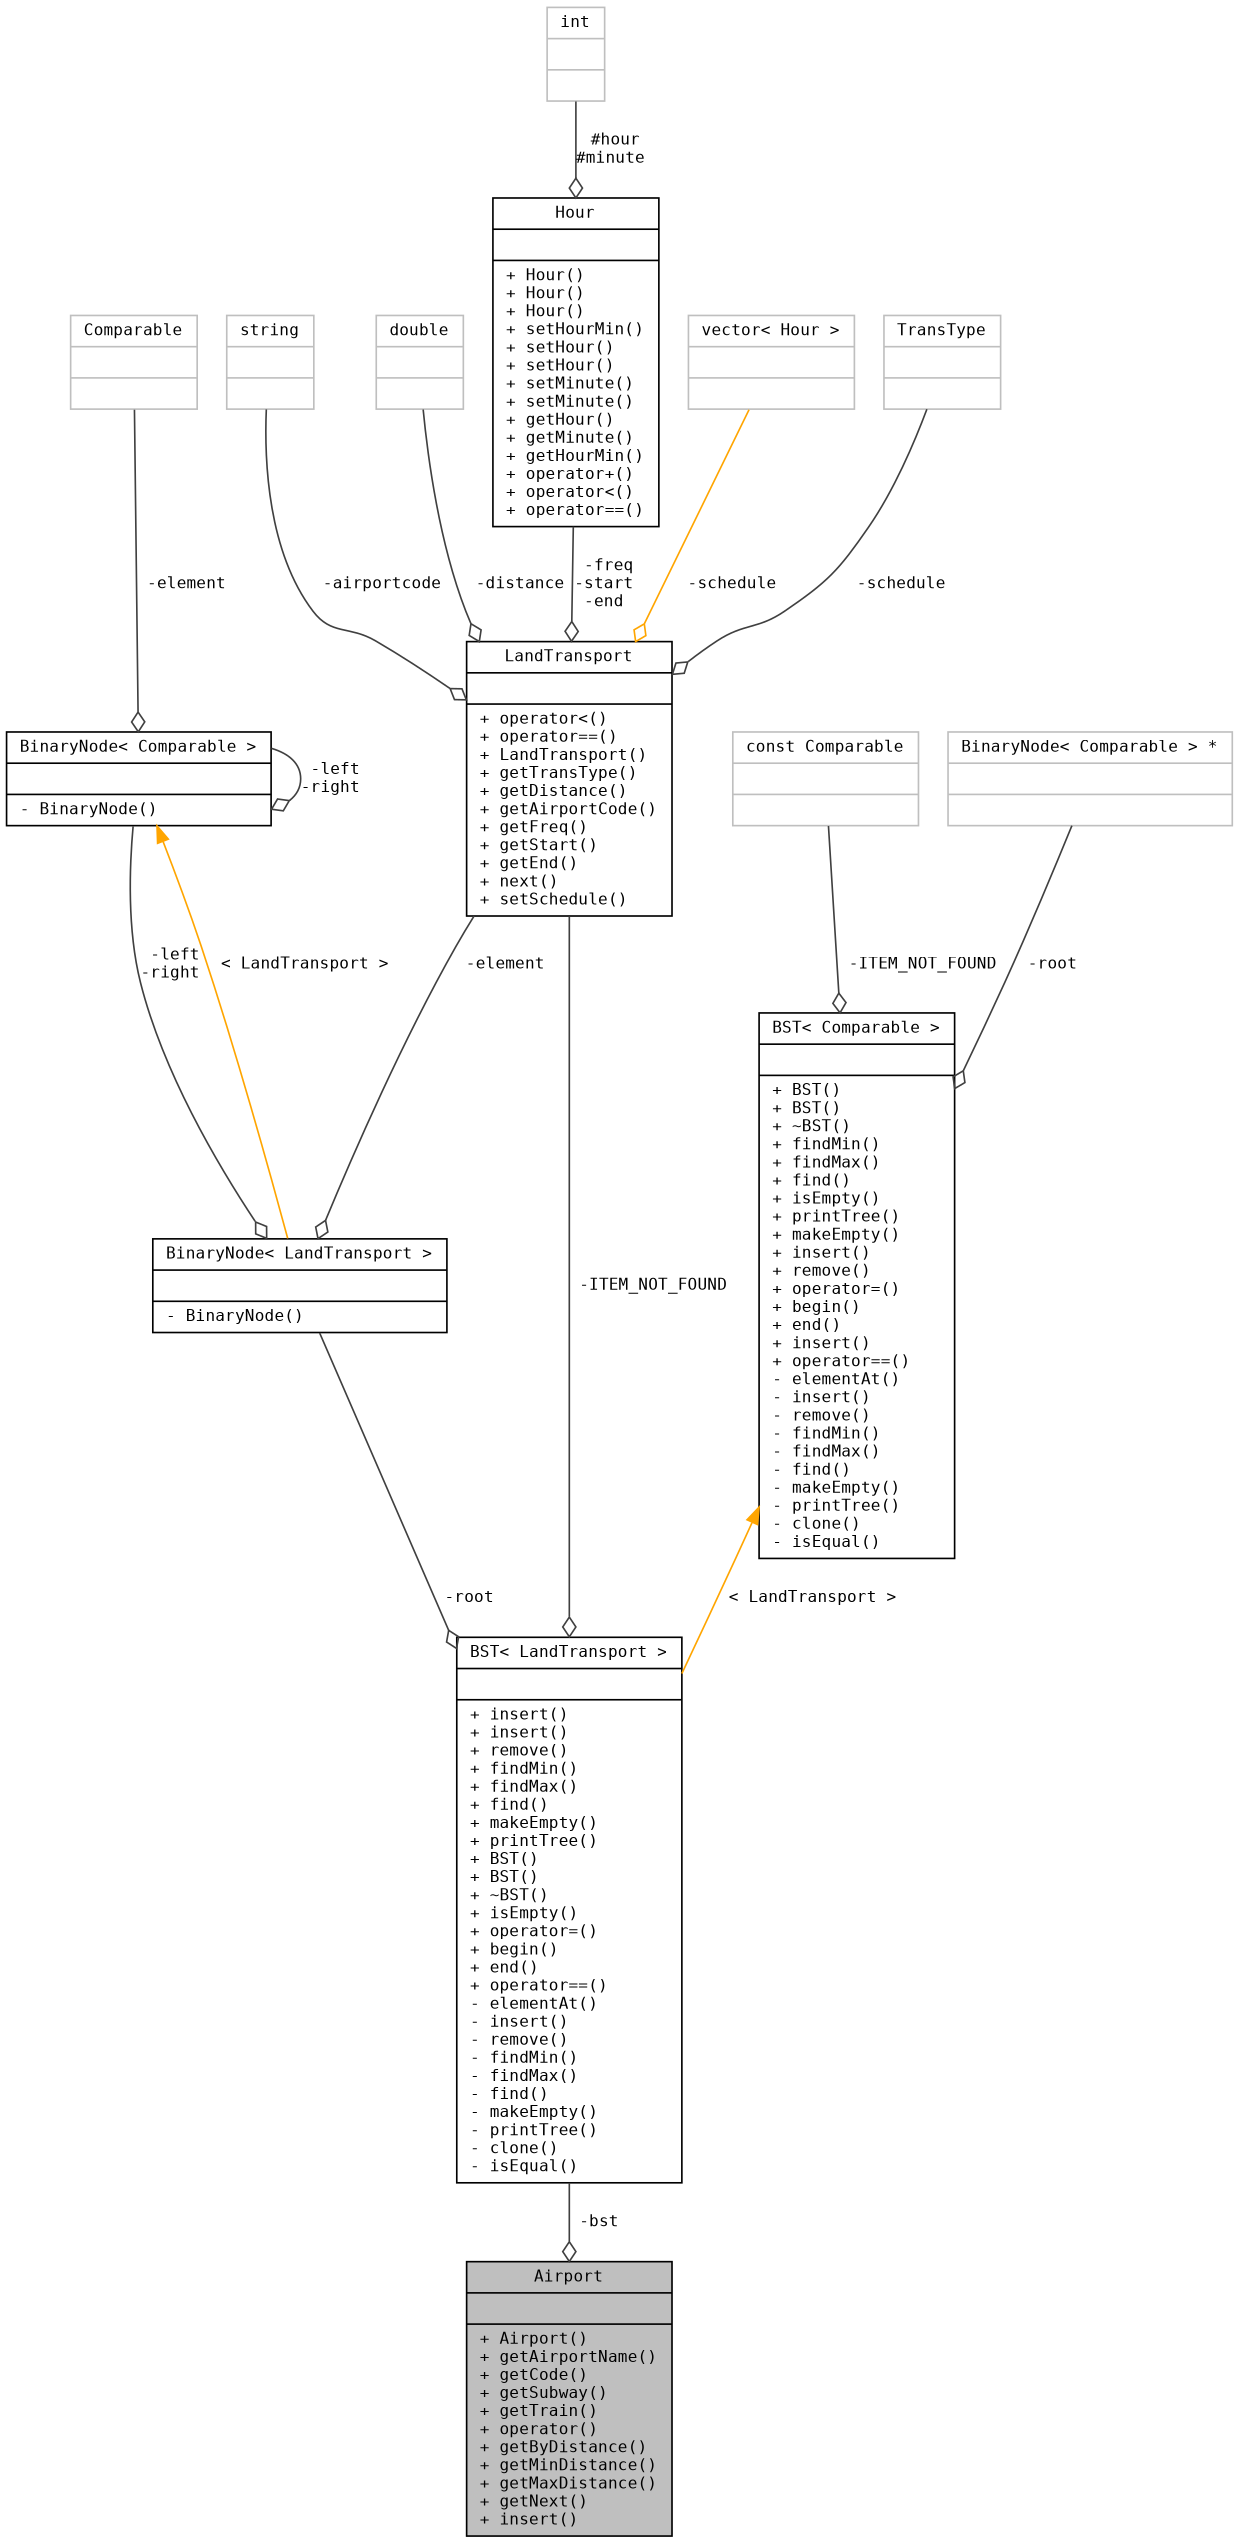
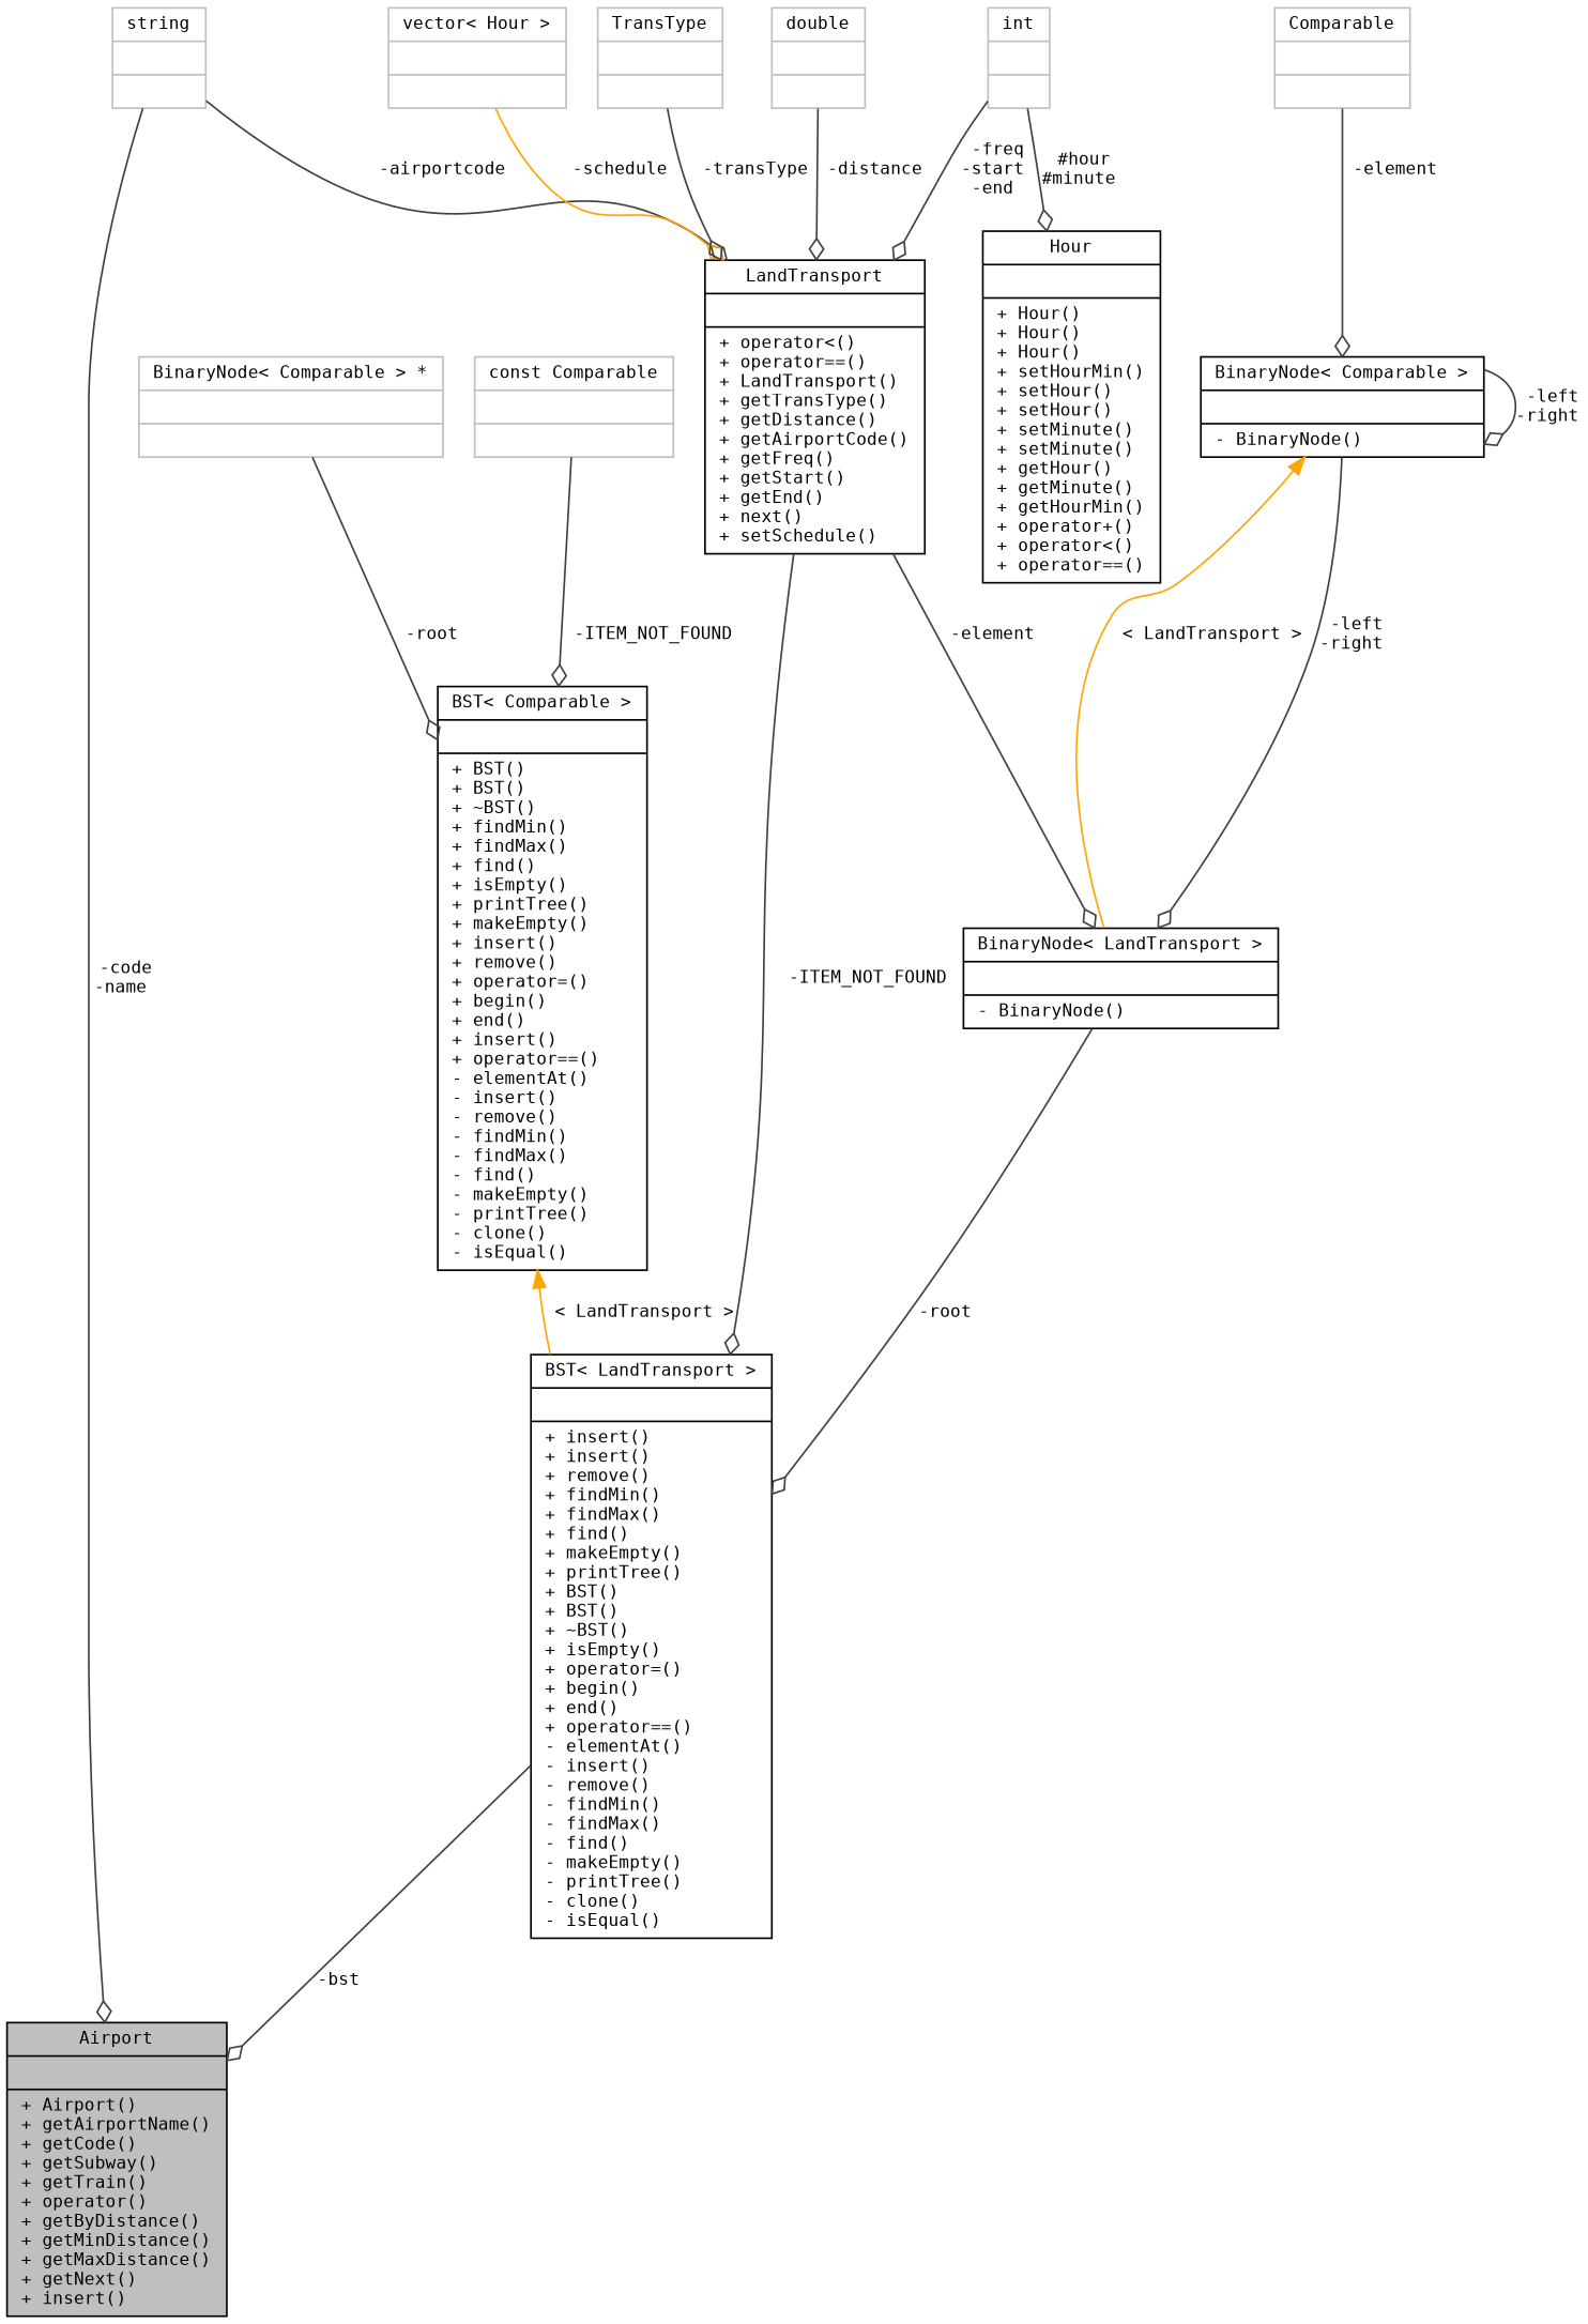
  digraph {
    fontname="DejaVu Sans Mono"
    node [color=grey75 fontname="DejaVu Sans Mono" fontsize=10 shape=record]
    edge [arrowhead=odiamond color=grey25 fontname="DejaVu Sans Mono" fontsize=10 labelfontname=Helvetica labelfontsize=10 style=solid]
    n1 [color=black fillcolor=grey75 fontcolor=black height=0.2 label="{Airport\n||+ Airport()\l+ getAirportName()\l+ getCode()\l+ getSubway()\l+ getTrain()\l+ operator()\l+ getByDistance()\l+ getMinDistance()\l+ getMaxDistance()\l+ getNext()\l+ insert()\l}" style=filled width=0.4]
    n2 [height=0.2 label="{string\n||}" width=0.4]
    n3 [color=black height=0.2 label="{LandTransport\n||+ operator\<()\l+ operator==()\l+ LandTransport()\l+ getTransType()\l+ getDistance()\l+ getAirportCode()\l+ getFreq()\l+ getStart()\l+ getEnd()\l+ next()\l+ setSchedule()\l}" width=0.4]
    n4 [color=black height=0.2 label="{BST\< LandTransport \>\n||+ insert()\l+ insert()\l+ remove()\l+ findMin()\l+ findMax()\l+ find()\l+ makeEmpty()\l+ printTree()\l+ BST()\l+ BST()\l+ ~BST()\l+ isEmpty()\l+ operator=()\l+ begin()\l+ end()\l+ operator==()\l- elementAt()\l- insert()\l- remove()\l- findMin()\l- findMax()\l- find()\l- makeEmpty()\l- printTree()\l- clone()\l- isEqual()\l}" width=0.4]
    n5 [color=black height=0.2 label="{BinaryNode\< LandTransport \>\n||- BinaryNode()\l}" width=0.4]
    n6 [height=0.2 label="{double\n||}" width=0.4]
    n7 [color=black height=0.2 label="{Hour\n||+ Hour()\l+ Hour()\l+ Hour()\l+ setHourMin()\l+ setHour()\l+ setHour()\l+ setMinute()\l+ setMinute()\l+ getHour()\l+ getMinute()\l+ getHourMin()\l+ operator+()\l+ operator\<()\l+ operator==()\l}" width=0.4]
    n8 [height=0.2 label="{int\n||}" width=0.4]
    n9 [height=0.2 label="{vector\< Hour \>\n||}" width=0.4]
    n10 [height=0.2 label="{TransType\n||}" width=0.4]
    n11 [color=black height=0.2 label="{BinaryNode\< Comparable \>\n||- BinaryNode()\l}" width=0.4]
    n12 [height=0.2 label="{Comparable\n||}" width=0.4]
    n13 [color=black height=0.2 label="{BST\< Comparable \>\n||+ BST()\l+ BST()\l+ ~BST()\l+ findMin()\l+ findMax()\l+ find()\l+ isEmpty()\l+ printTree()\l+ makeEmpty()\l+ insert()\l+ remove()\l+ operator=()\l+ begin()\l+ end()\l+ insert()\l+ operator==()\l- elementAt()\l- insert()\l- remove()\l- findMin()\l- findMax()\l- find()\l- makeEmpty()\l- printTree()\l- clone()\l- isEqual()\l}" width=0.4]
    n14 [height=0.2 label="{const Comparable\n||}" width=0.4]
    n15 [height=0.2 label="{BinaryNode\< Comparable \> *\n||}" width=0.4]
+   n2 -> n1 [label=" -code\n-name"]
    n2 -> n3 [label=" -airportcode"]
    n3 -> n4 [label=" -ITEM_NOT_FOUND"]
    n3 -> n5 [label=" -element"]
    n4 -> n1 [label=" -bst"]
    n5 -> n4 [label=" -root"]
    n6 -> n3 [label=" -distance"]
-   n7 -> n3 [label=" -freq\n-start\n-end"]
+   n8 -> n3 [label=" -freq\n-start\n-end"]
    n8 -> n7 [label=" #hour\n#minute"]
    n9 -> n3 [color=orange label=" -schedule"]
-   n10 -> n3 [label=" -schedule"]
+   n10 -> n3 [label=" -transType"]
    n11 -> n5 [label=" -left\n-right"]
    n11 -> n5 [color=orange dir=back label=" \< LandTransport \>" arrowhead=""]
    n11 -> n11 [label=" -left\n-right"]
    n12 -> n11 [label=" -element"]
    n13 -> n4 [color=orange dir=back label=" \< LandTransport \>" arrowhead=""]
    n14 -> n13 [label=" -ITEM_NOT_FOUND"]
    n15 -> n13 [label=" -root"]
  }
